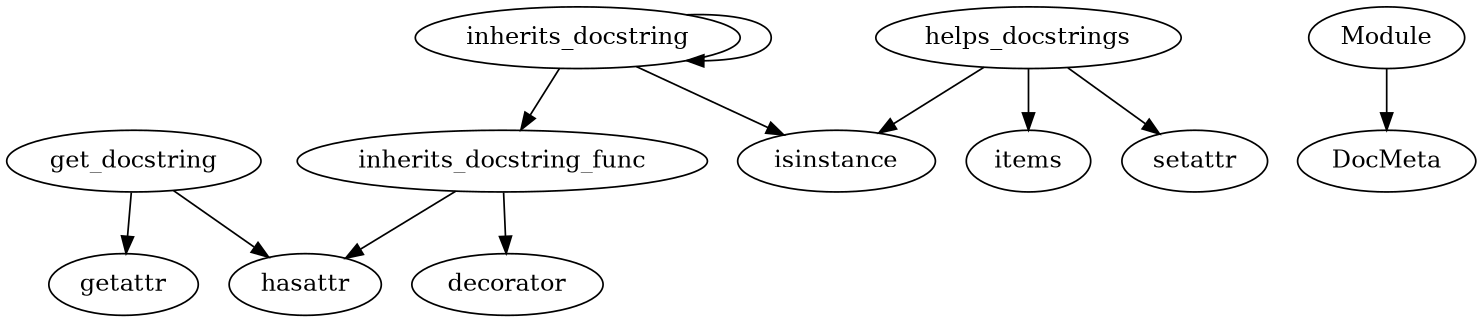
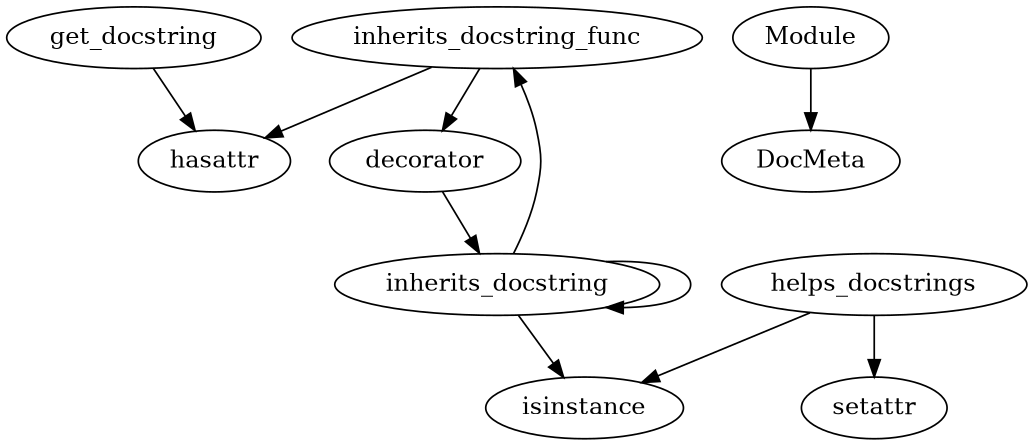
  digraph {
    get_docstring
-   getattr
    hasattr
    inherits_docstring_func
    decorator
    inherits_docstring
    isinstance
    helps_docstrings
-   items
    setattr
    Module
    DocMeta
-   get_docstring -> getattr
    get_docstring -> hasattr
    inherits_docstring_func -> hasattr
    inherits_docstring_func -> decorator
+   decorator -> inherits_docstring
    inherits_docstring -> inherits_docstring_func
    inherits_docstring -> inherits_docstring
    inherits_docstring -> isinstance
    helps_docstrings -> isinstance
-   helps_docstrings -> items
    helps_docstrings -> setattr
    Module -> DocMeta
  }
